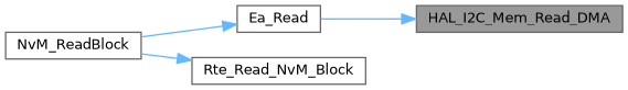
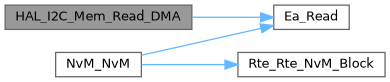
  digraph {
    rankdir=RL
    node [color=grey40 fillcolor=white fontname=Helvetica fontsize=10 shape=box style=filled]
    edge [color=steelblue1 dir=back fontname=Helvetica fontsize=10 labelfontname=Helvetica labelfontsize=10 style=solid]
    n1 [color=gray40 fillcolor=grey60 fontcolor=black height=0.2 label=HAL_I2C_Mem_Read_DMA width=0.4]
    n2 [height=0.2 label=Ea_Read width=0.4]
-   n3 [height=0.2 label=NvM_ReadBlock width=0.4]
-   n4 [height=0.2 label=Rte_Read_NvM_Block width=0.4]
-   n1 -> n2
+   n3 [height=0.2 label=NvM_NvM width=0.4]
+   n4 [height=0.2 label=Rte_Rte_NvM_Block width=0.4]
+   n2 -> n1
    n2 -> n3
    n4 -> n3
  }
